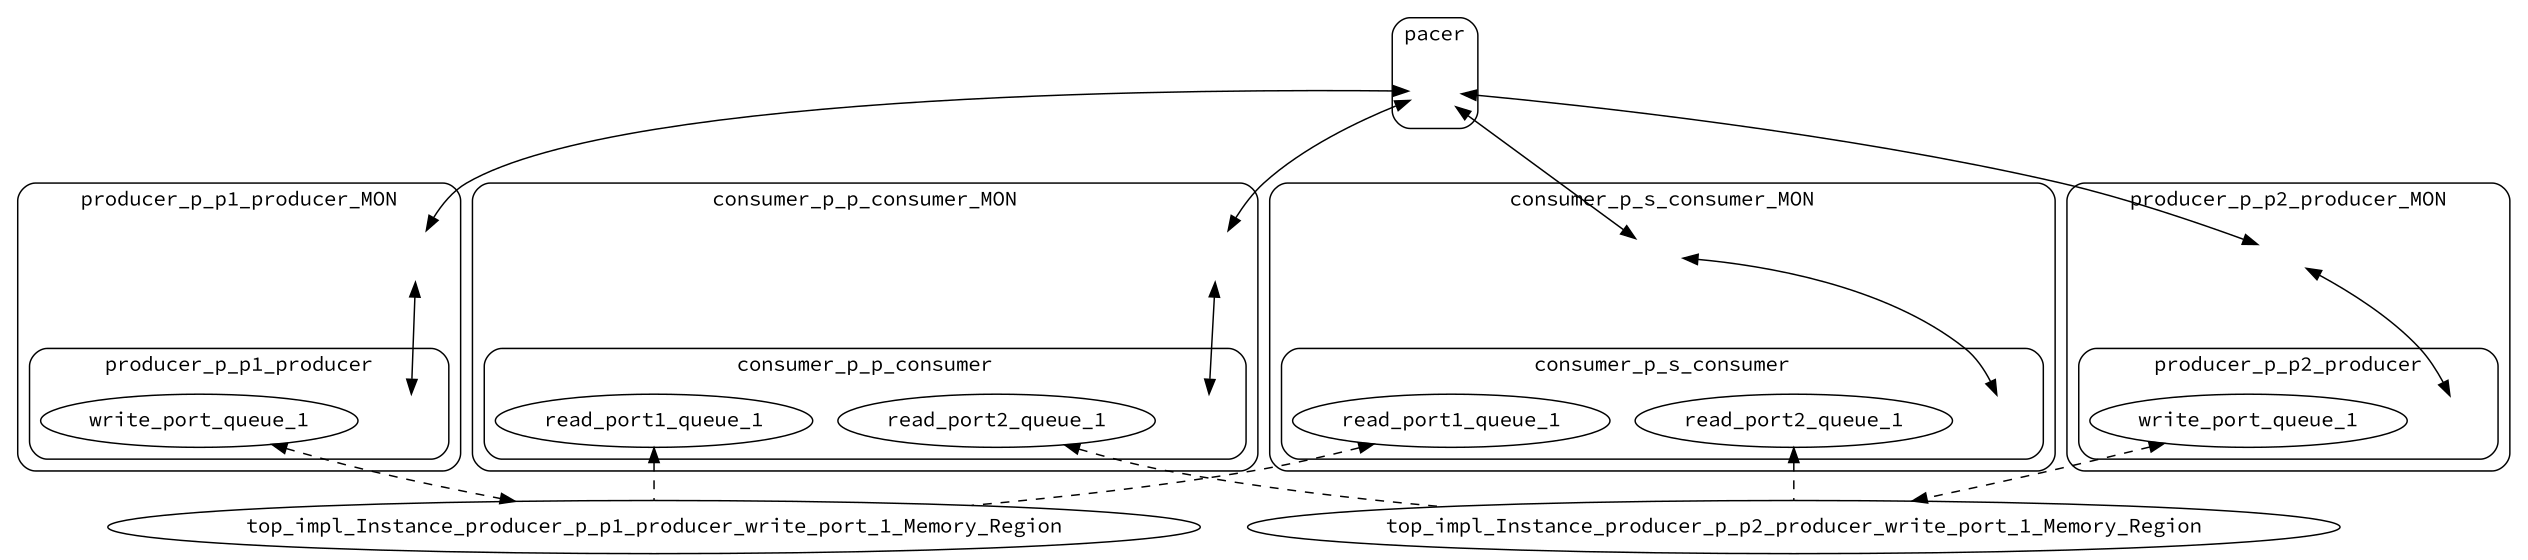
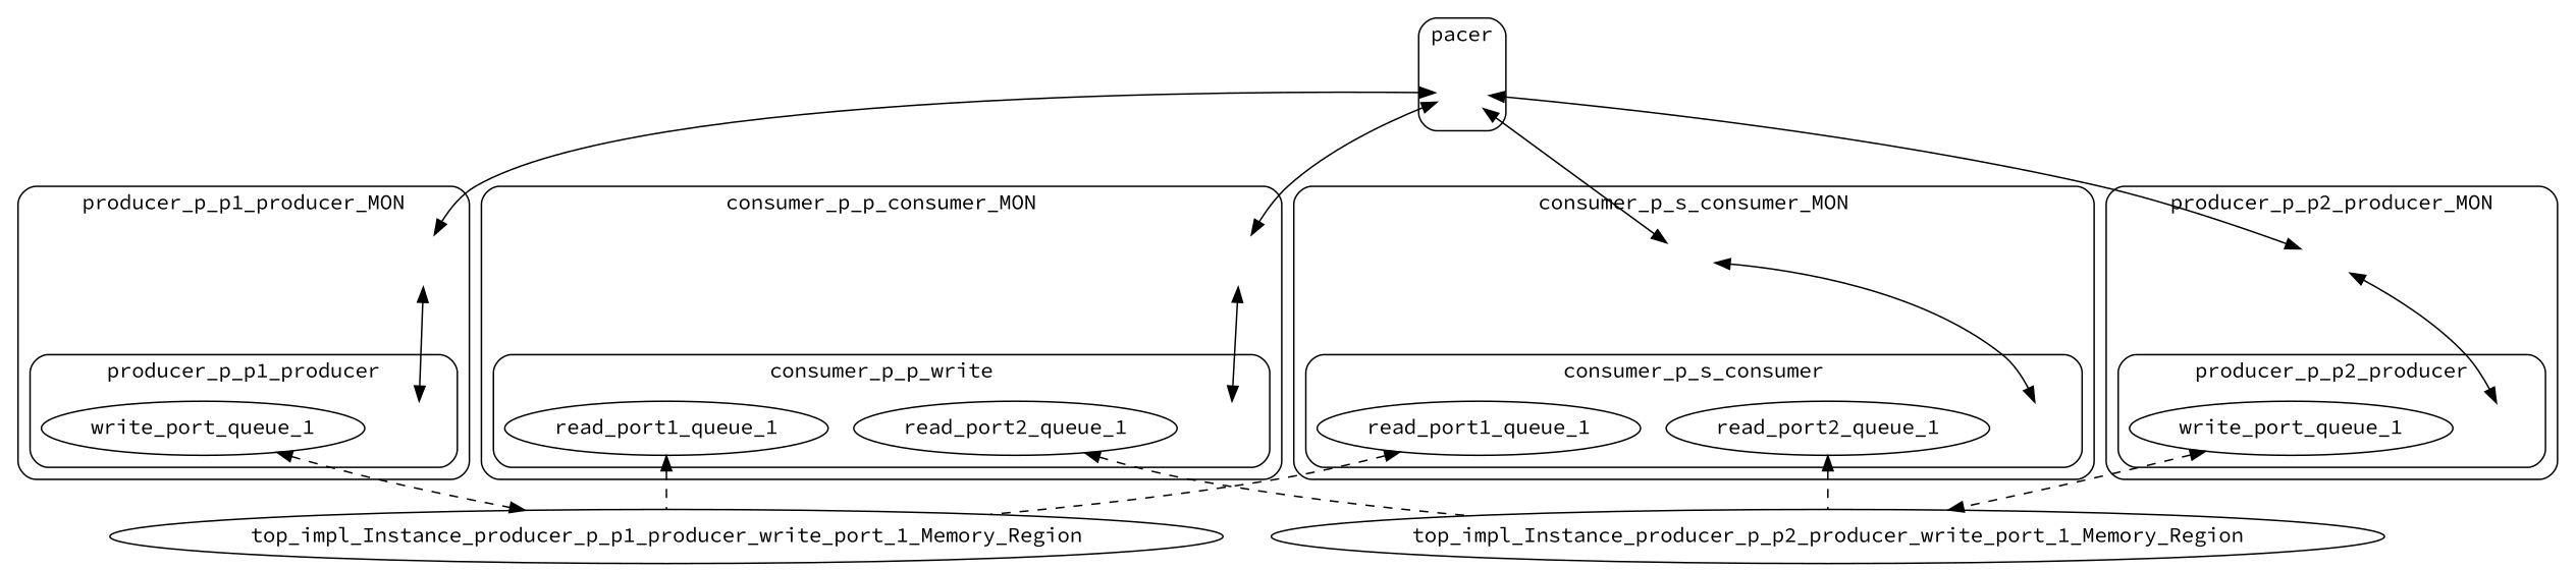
  digraph {
    compound=true
    style=rounded
    fontname="Source Code Pro"
    node [fixedsize=true style=invis fontname="Source Code Pro"]
    edge [dir=both fontname="Source Code Pro" minlen=2]
    producer_p_p1_producer_INVIS [height=.5 width=.5]
    n2 [label=write_port_queue_1 fixedsize="" style=""]
    producer_p_p1_producer_MON_INVIS [height=.5 width=.5]
    producer_p_p2_producer_INVIS [height=.5 width=.5]
    n5 [label=write_port_queue_1 fixedsize="" style=""]
    producer_p_p2_producer_MON_INVIS [height=.5 width=.5]
    consumer_p_p_consumer_INVIS [height=.5 width=.5]
    n8 [label=read_port1_queue_1 fixedsize="" style=""]
    n9 [label=read_port2_queue_1 fixedsize="" style=""]
    consumer_p_p_consumer_MON_INVIS [height=.5 width=.5]
    consumer_p_s_consumer_INVIS [height=.5 width=.5]
    n12 [label=read_port1_queue_1 fixedsize="" style=""]
    n13 [label=read_port2_queue_1 fixedsize="" style=""]
    consumer_p_s_consumer_MON_INVIS [height=.5 width=.5]
    pacer_INVIS [height=.5 width=.5]
    top_impl_Instance_producer_p_p1_producer_write_port_1_Memory_Region [fixedsize="" style=""]
    top_impl_Instance_producer_p_p2_producer_write_port_1_Memory_Region [fixedsize="" style=""]
    subgraph cluster_1 {
      label=producer_p_p1_producer_MON
      producer_p_p1_producer_MON_INVIS
      subgraph cluster_2 {
        label=producer_p_p1_producer
        producer_p_p1_producer_INVIS
        n2
      }
    }
    subgraph cluster_3 {
      label=producer_p_p2_producer_MON
      producer_p_p2_producer_MON_INVIS
      subgraph cluster_4 {
        label=producer_p_p2_producer
        producer_p_p2_producer_INVIS
        n5
      }
    }
    subgraph cluster_5 {
      label=consumer_p_p_consumer_MON
      consumer_p_p_consumer_MON_INVIS
      subgraph cluster_6 {
-       label=consumer_p_p_consumer
+       label=consumer_p_p_write
        consumer_p_p_consumer_INVIS
        n8
        n9
      }
    }
    subgraph cluster_7 {
      label=consumer_p_s_consumer_MON
      consumer_p_s_consumer_MON_INVIS
      subgraph cluster_8 {
        label=consumer_p_s_consumer
        consumer_p_s_consumer_INVIS
        n12
        n13
      }
    }
    subgraph cluster_9 {
      label=pacer
      pacer_INVIS
    }
    n2 -> top_impl_Instance_producer_p_p1_producer_write_port_1_Memory_Region [style=dashed minlen=""]
    producer_p_p1_producer_MON_INVIS -> producer_p_p1_producer_INVIS
    n5 -> top_impl_Instance_producer_p_p2_producer_write_port_1_Memory_Region [style=dashed minlen=""]
    producer_p_p2_producer_MON_INVIS -> producer_p_p2_producer_INVIS
    n8 -> top_impl_Instance_producer_p_p1_producer_write_port_1_Memory_Region [dir=back style=dashed minlen=""]
    n9 -> top_impl_Instance_producer_p_p2_producer_write_port_1_Memory_Region [dir=back style=dashed minlen=""]
    consumer_p_p_consumer_MON_INVIS -> consumer_p_p_consumer_INVIS
    n12 -> top_impl_Instance_producer_p_p1_producer_write_port_1_Memory_Region [dir=back style=dashed minlen=""]
    n13 -> top_impl_Instance_producer_p_p2_producer_write_port_1_Memory_Region [dir=back style=dashed minlen=""]
    consumer_p_s_consumer_MON_INVIS -> consumer_p_s_consumer_INVIS
    pacer_INVIS -> producer_p_p1_producer_MON_INVIS
    pacer_INVIS -> producer_p_p2_producer_MON_INVIS
    pacer_INVIS -> consumer_p_p_consumer_MON_INVIS
    pacer_INVIS -> consumer_p_s_consumer_MON_INVIS
  }
